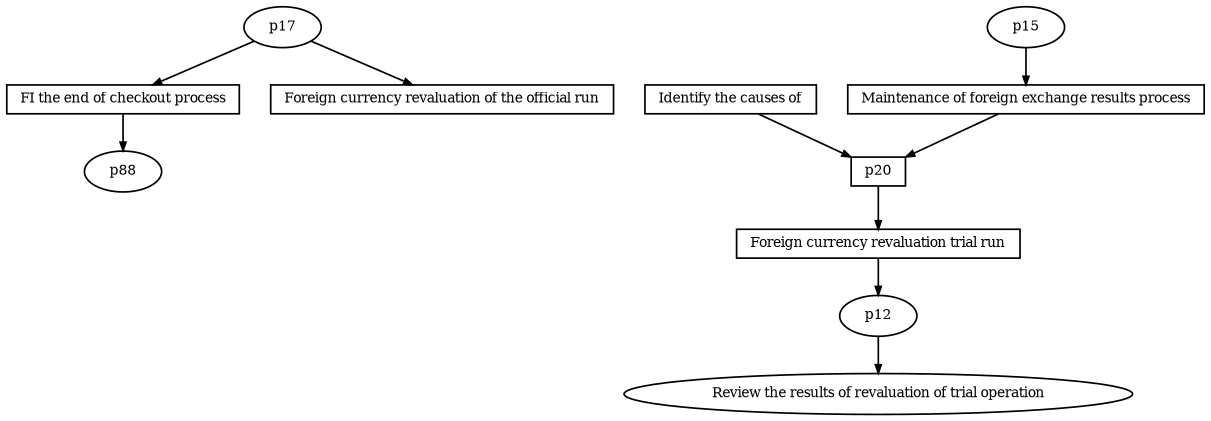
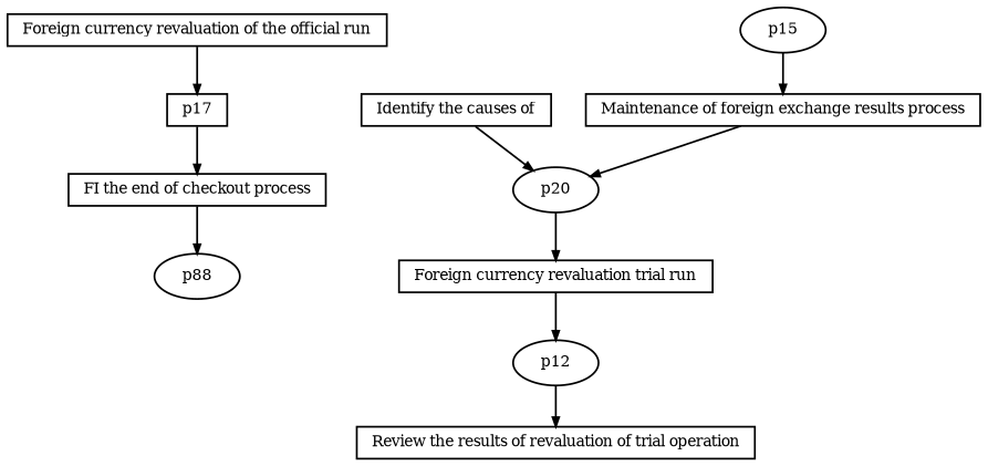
  digraph {
    fontname="DejaVu Serif"
    fontsize=8
    rankdir=TB
    ranksep=.3
    remincross=true
    node [fontname="DejaVu Serif" fontsize=8 shape=box]
    edge [arrowsize=0.5 fontname="DejaVu Serif"]
    n1 [height=.2 label="FI the end of checkout process" width=.2]
    n2 [height=.2 label=p88 shape=oval width=.2]
    n3 [height=.2 label="Foreign currency revaluation of the official run" width=.2]
-   n4 [height=.2 label=p17 shape=oval width=.2]
+   n4 [height=.2 label=p17 width=.2]
    n5 [height=.2 label="Maintenance of foreign exchange results process" width=.2]
-   n6 [height=.2 label=p20 width=.2]
+   n6 [height=.2 label=p20 shape=oval width=.2]
    n7 [height=.2 label="Foreign currency revaluation trial run" width=.2]
    n8 [height=.2 label=p12 shape=oval width=.2]
-   n9 [height=.2 label="Review the results of revaluation of trial operation" shape=ellipse width=.2]
+   n9 [height=.2 label="Review the results of revaluation of trial operation" width=.2]
    n10 [height=.2 label="Identify the causes of" width=.2]
    n11 [height=.2 label=p15 shape=oval width=.2]
    n1 -> n2
-   n4 -> n3
+   n3 -> n4
    n4 -> n1
    n5 -> n6
    n6 -> n7
    n7 -> n8
    n8 -> n9
    n10 -> n6
    n11 -> n5
  }
